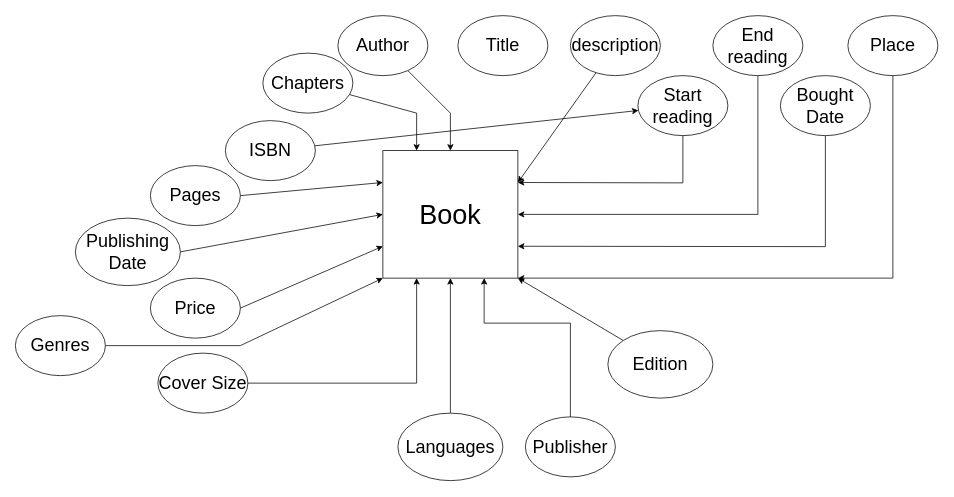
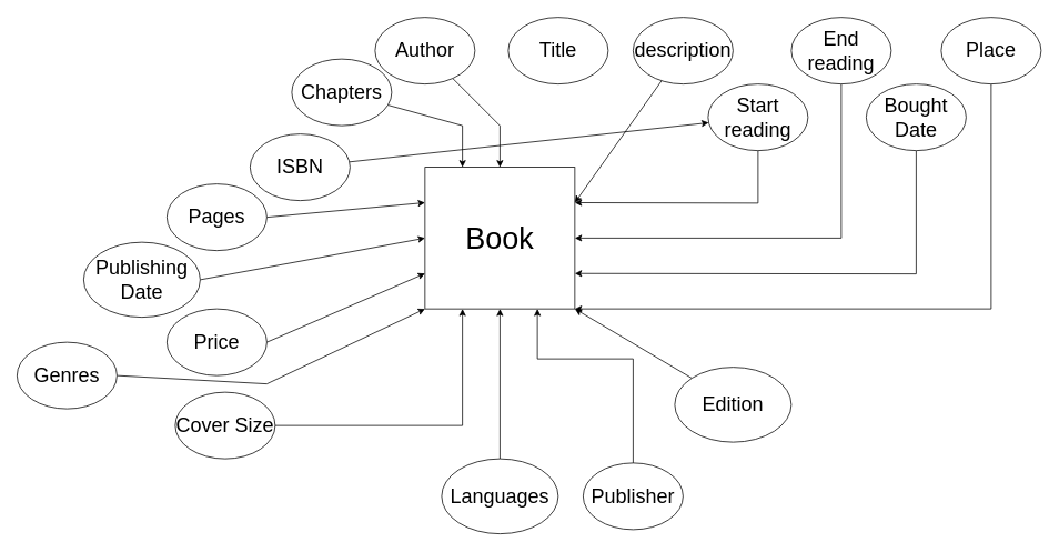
  <mxCell id="0" />
  <mxCell id="1" parent="0" />
  <mxCell id="2" value="&lt;font style=&quot;font-size: 36px&quot;&gt;Book&lt;/font&gt;" style="rounded=0;whiteSpace=wrap;html=1;" vertex="1" parent="1"><mxGeometry x="510" y="200" width="180" height="170" as="geometry" /></mxCell>
  <mxCell id="3" value="" style="edgeStyle=none;rounded=0;orthogonalLoop=1;jettySize=auto;html=1;entryX=0.5;entryY=0;entryDx=0;entryDy=0;" edge="1" parent="1" source="4" target="2"><mxGeometry relative="1" as="geometry"><Array as="points"><mxPoint x="600" y="150" /></Array></mxGeometry></mxCell>
  <mxCell id="4" value="&lt;font style=&quot;font-size: 24px&quot;&gt;Author&lt;/font&gt;" style="ellipse;whiteSpace=wrap;html=1;" vertex="1" parent="1"><mxGeometry x="450" y="20" width="120" height="80" as="geometry" /></mxCell>
  <mxCell id="5" value="" style="edgeStyle=none;rounded=0;orthogonalLoop=1;jettySize=auto;html=1;entryX=1;entryY=0.25;entryDx=0;entryDy=0;" edge="1" parent="1" source="6" target="2"><mxGeometry relative="1" as="geometry"><mxPoint x="820" y="190" as="targetPoint" /><Array as="points" /></mxGeometry></mxCell>
  <mxCell id="6" value="&lt;font style=&quot;font-size: 24px&quot;&gt;description&lt;/font&gt;" style="ellipse;whiteSpace=wrap;html=1;" vertex="1" parent="1"><mxGeometry x="760" y="20" width="120" height="80" as="geometry" /></mxCell>
  <mxCell id="7" value="" style="edgeStyle=none;rounded=0;orthogonalLoop=1;jettySize=auto;html=1;entryX=0.25;entryY=0;entryDx=0;entryDy=0;" edge="1" parent="1" source="8" target="2"><mxGeometry relative="1" as="geometry"><Array as="points"><mxPoint x="555" y="150" /></Array></mxGeometry></mxCell>
  <mxCell id="8" value="&lt;font style=&quot;font-size: 24px&quot;&gt;Chapters&lt;/font&gt;" style="ellipse;whiteSpace=wrap;html=1;" vertex="1" parent="1"><mxGeometry x="350" y="70" width="120" height="80" as="geometry" /></mxCell>
  <mxCell id="9" value="" style="edgeStyle=none;rounded=0;orthogonalLoop=1;jettySize=auto;html=1;" edge="1" parent="1" source="10" target="13"><mxGeometry relative="1" as="geometry" /></mxCell>
  <mxCell id="10" value="&lt;font style=&quot;font-size: 24px&quot;&gt;ISBN&lt;/font&gt;" style="ellipse;whiteSpace=wrap;html=1;" vertex="1" parent="1"><mxGeometry x="300" y="160" width="120" height="80" as="geometry" /></mxCell>
  <mxCell id="11" value="&lt;font style=&quot;font-size: 24px&quot;&gt;Title&lt;/font&gt;" style="ellipse;whiteSpace=wrap;html=1;" vertex="1" parent="1"><mxGeometry x="610" y="20" width="120" height="80" as="geometry" /></mxCell>
  <mxCell id="12" value="" style="edgeStyle=none;rounded=0;orthogonalLoop=1;jettySize=auto;html=1;entryX=1;entryY=0.25;entryDx=0;entryDy=0;" edge="1" parent="1" source="13" target="2"><mxGeometry relative="1" as="geometry"><mxPoint x="910" y="260" as="targetPoint" /><Array as="points"><mxPoint x="910" y="243" /></Array></mxGeometry></mxCell>
  <mxCell id="13" value="&lt;font style=&quot;font-size: 24px&quot;&gt;Start reading&lt;/font&gt;" style="ellipse;whiteSpace=wrap;html=1;" vertex="1" parent="1"><mxGeometry x="850" y="100" width="120" height="80" as="geometry" /></mxCell>
  <mxCell id="14" style="edgeStyle=none;rounded=0;orthogonalLoop=1;jettySize=auto;html=1;exitX=0.5;exitY=1;exitDx=0;exitDy=0;entryX=1;entryY=0.5;entryDx=0;entryDy=0;" edge="1" parent="1" source="15" target="2"><mxGeometry relative="1" as="geometry"><mxPoint x="910" y="250" as="targetPoint" /><Array as="points"><mxPoint x="1010" y="285" /></Array></mxGeometry></mxCell>
  <mxCell id="15" value="&lt;font style=&quot;font-size: 24px&quot;&gt;End reading&lt;/font&gt;" style="ellipse;whiteSpace=wrap;html=1;" vertex="1" parent="1"><mxGeometry x="950" y="20" width="120" height="80" as="geometry" /></mxCell>
  <mxCell id="16" style="edgeStyle=none;rounded=0;orthogonalLoop=1;jettySize=auto;html=1;exitX=0.5;exitY=1;exitDx=0;exitDy=0;entryX=1;entryY=1;entryDx=0;entryDy=0;" edge="1" parent="1" source="17" target="2"><mxGeometry relative="1" as="geometry"><mxPoint x="1090" y="380" as="targetPoint" /><Array as="points"><mxPoint x="1190" y="370" /></Array></mxGeometry></mxCell>
  <mxCell id="17" value="&lt;font style=&quot;font-size: 24px&quot;&gt;Place&lt;/font&gt;" style="ellipse;whiteSpace=wrap;html=1;" vertex="1" parent="1"><mxGeometry x="1130" y="20" width="120" height="80" as="geometry" /></mxCell>
  <mxCell id="18" style="edgeStyle=none;rounded=0;orthogonalLoop=1;jettySize=auto;html=1;exitX=0.5;exitY=1;exitDx=0;exitDy=0;entryX=1;entryY=0.75;entryDx=0;entryDy=0;" edge="1" parent="1" source="19" target="2"><mxGeometry relative="1" as="geometry"><mxPoint x="1010" y="250" as="targetPoint" /><Array as="points"><mxPoint x="1100" y="328" /></Array></mxGeometry></mxCell>
  <mxCell id="19" value="&lt;font style=&quot;font-size: 24px&quot;&gt;Bought Date&lt;/font&gt;" style="ellipse;whiteSpace=wrap;html=1;" vertex="1" parent="1"><mxGeometry x="1040" y="100" width="120" height="80" as="geometry" /></mxCell>
  <mxCell id="20" style="edgeStyle=none;rounded=0;orthogonalLoop=1;jettySize=auto;html=1;exitX=1;exitY=0.5;exitDx=0;exitDy=0;entryX=0;entryY=0.25;entryDx=0;entryDy=0;" edge="1" parent="1" source="21" target="2"><mxGeometry relative="1" as="geometry" /></mxCell>
  <mxCell id="21" value="&lt;font style=&quot;font-size: 24px&quot;&gt;Pages&lt;/font&gt;" style="ellipse;whiteSpace=wrap;html=1;" vertex="1" parent="1"><mxGeometry x="200" y="220" width="120" height="80" as="geometry" /></mxCell>
  <mxCell id="22" style="edgeStyle=none;rounded=0;orthogonalLoop=1;jettySize=auto;html=1;exitX=1;exitY=0.5;exitDx=0;exitDy=0;entryX=0;entryY=0.5;entryDx=0;entryDy=0;" edge="1" parent="1" source="23" target="2"><mxGeometry relative="1" as="geometry" /></mxCell>
  <mxCell id="23" value="&lt;font style=&quot;font-size: 24px&quot;&gt;Publishing Date&lt;/font&gt;" style="ellipse;whiteSpace=wrap;html=1;" vertex="1" parent="1"><mxGeometry x="100" y="290" width="140" height="90" as="geometry" /></mxCell>
  <mxCell id="24" style="edgeStyle=none;rounded=0;orthogonalLoop=1;jettySize=auto;html=1;exitX=1;exitY=0.5;exitDx=0;exitDy=0;entryX=0;entryY=0.75;entryDx=0;entryDy=0;" edge="1" parent="1" source="25" target="2"><mxGeometry relative="1" as="geometry" /></mxCell>
  <mxCell id="25" value="&lt;font style=&quot;font-size: 24px&quot;&gt;Price&lt;/font&gt;" style="ellipse;whiteSpace=wrap;html=1;" vertex="1" parent="1"><mxGeometry x="200" y="370" width="120" height="80" as="geometry" /></mxCell>
  <mxCell id="26" style="edgeStyle=none;rounded=0;orthogonalLoop=1;jettySize=auto;html=1;exitX=1;exitY=0.5;exitDx=0;exitDy=0;entryX=0;entryY=1;entryDx=0;entryDy=0;" edge="1" parent="1" source="27" target="2"><mxGeometry relative="1" as="geometry"><Array as="points"><mxPoint x="320" y="460" /></Array></mxGeometry></mxCell>
- <mxCell id="27" value="&lt;font style=&quot;font-size: 24px&quot;&gt;Genres&lt;/font&gt;" style="ellipse;whiteSpace=wrap;html=1;" vertex="1" parent="1"><mxGeometry x="20" y="420" width="120" height="80" as="geometry" /></mxCell>
+ <mxCell id="27" value="&lt;font style=&quot;font-size: 24px&quot;&gt;Genres&lt;/font&gt;" style="ellipse;whiteSpace=wrap;html=1;" vertex="1" parent="1"><mxGeometry x="20" y="410" width="120" height="80" as="geometry" /></mxCell>
  <mxCell id="28" style="edgeStyle=none;rounded=0;orthogonalLoop=1;jettySize=auto;html=1;exitX=1;exitY=0.5;exitDx=0;exitDy=0;entryX=0.25;entryY=1;entryDx=0;entryDy=0;" edge="1" parent="1" source="29" target="2"><mxGeometry relative="1" as="geometry"><mxPoint x="530" y="509.667" as="targetPoint" /><Array as="points"><mxPoint x="555" y="510" /></Array></mxGeometry></mxCell>
  <mxCell id="29" value="&lt;font style=&quot;font-size: 24px&quot;&gt;Cover Size&lt;/font&gt;" style="ellipse;whiteSpace=wrap;html=1;" vertex="1" parent="1"><mxGeometry x="210" y="470" width="120" height="80" as="geometry" /></mxCell>
  <mxCell id="30" style="edgeStyle=none;rounded=0;orthogonalLoop=1;jettySize=auto;html=1;exitX=0.5;exitY=0;exitDx=0;exitDy=0;entryX=0.5;entryY=1;entryDx=0;entryDy=0;" edge="1" parent="1" source="31" target="2"><mxGeometry relative="1" as="geometry" /></mxCell>
  <mxCell id="31" value="&lt;font style=&quot;font-size: 24px&quot;&gt;Languages&lt;/font&gt;" style="ellipse;whiteSpace=wrap;html=1;" vertex="1" parent="1"><mxGeometry x="530" y="550" width="140" height="90" as="geometry" /></mxCell>
  <mxCell id="32" style="edgeStyle=none;rounded=0;orthogonalLoop=1;jettySize=auto;html=1;exitX=0.5;exitY=0;exitDx=0;exitDy=0;entryX=0.75;entryY=1;entryDx=0;entryDy=0;" edge="1" parent="1" source="33" target="2"><mxGeometry relative="1" as="geometry"><mxPoint x="640" y="380" as="targetPoint" /><Array as="points"><mxPoint x="760" y="430" /><mxPoint x="645" y="430" /></Array></mxGeometry></mxCell>
  <mxCell id="33" value="&lt;font style=&quot;font-size: 24px&quot;&gt;Publisher&lt;/font&gt;" style="ellipse;whiteSpace=wrap;html=1;" vertex="1" parent="1"><mxGeometry x="700" y="555" width="120" height="80" as="geometry" /></mxCell>
  <mxCell id="34" style="edgeStyle=none;rounded=0;orthogonalLoop=1;jettySize=auto;html=1;exitX=0;exitY=0;exitDx=0;exitDy=0;entryX=1;entryY=1;entryDx=0;entryDy=0;" edge="1" parent="1" source="35" target="2"><mxGeometry relative="1" as="geometry" /></mxCell>
  <mxCell id="35" value="&lt;font style=&quot;font-size: 24px&quot;&gt;Edition&lt;/font&gt;" style="ellipse;whiteSpace=wrap;html=1;" vertex="1" parent="1"><mxGeometry x="810" y="440" width="140" height="90" as="geometry" /></mxCell>
